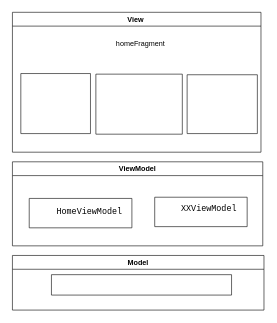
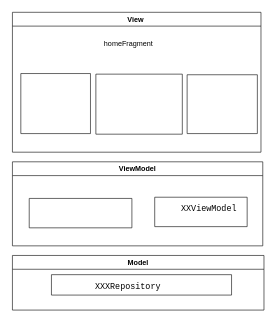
  <mxCell id="0" />
  <mxCell id="1" parent="0" />
  <mxCell id="2" value="View&amp;nbsp;" style="swimlane;whiteSpace=wrap;html=1;" vertex="1" parent="1"><mxGeometry x="20" y="20" width="414" height="233" as="geometry"><mxRectangle x="178" y="159" width="65" height="26" as="alternateBounds" /></mxGeometry></mxCell>
  <mxCell id="3" value="" style="swimlane;startSize=0;" vertex="1" parent="2"><mxGeometry x="291" y="104" width="117" height="98" as="geometry" /></mxCell>
  <mxCell id="4" value="" style="swimlane;startSize=0;" vertex="1" parent="2"><mxGeometry x="139" y="103" width="144" height="100" as="geometry" /></mxCell>
  <mxCell id="5" value="" style="swimlane;startSize=0;" vertex="1" parent="1"><mxGeometry x="34" y="122" width="116" height="100" as="geometry" /></mxCell>
- <mxCell id="6" value="homeFragment" style="text;html=1;align=center;verticalAlign=middle;resizable=0;points=[];autosize=1;strokeColor=none;fillColor=none;" vertex="1" parent="1"><mxGeometry x="183" y="60" width="99" height="26" as="geometry" /></mxCell>
+ <mxCell id="6" value="homeFragment" style="text;html=1;align=center;verticalAlign=middle;resizable=0;points=[];autosize=1;strokeColor=none;fillColor=none;" vertex="1" parent="1"><mxGeometry x="163" y="60" width="99" height="26" as="geometry" /></mxCell>
  <mxCell id="7" value="ViewModel" style="swimlane;whiteSpace=wrap;html=1;" vertex="1" parent="1"><mxGeometry x="20" y="269" width="417" height="140" as="geometry" /></mxCell>
  <mxCell id="8" value="" style="swimlane;startSize=0;" vertex="1" parent="7"><mxGeometry x="28" y="61" width="171" height="49" as="geometry" /></mxCell>
- <mxCell id="9" value="&lt;div style=&quot;font-family: Consolas, &amp;quot;Courier New&amp;quot;, monospace; font-size: 14px; line-height: 19px;&quot;&gt;&lt;span style=&quot;background-color: rgb(255, 255, 255);&quot;&gt;HomeViewModel&lt;/span&gt;&lt;/div&gt;" style="text;html=1;align=center;verticalAlign=middle;resizable=0;points=[];autosize=1;strokeColor=none;fillColor=none;" vertex="1" parent="8"><mxGeometry x="41" y="7" width="118" height="31" as="geometry" /></mxCell>
  <mxCell id="10" value="" style="swimlane;startSize=0;" vertex="1" parent="7"><mxGeometry x="237" y="59" width="154" height="49" as="geometry" /></mxCell>
  <mxCell id="11" value="&lt;div style=&quot;font-family: Consolas, &amp;quot;Courier New&amp;quot;, monospace; font-size: 14px; line-height: 19px;&quot;&gt;&lt;span style=&quot;background-color: rgb(255, 255, 255);&quot;&gt;XX&lt;/span&gt;&lt;span style=&quot;background-color: rgb(255, 255, 255);&quot;&gt;ViewModel&lt;/span&gt;&lt;/div&gt;" style="text;html=1;align=center;verticalAlign=middle;resizable=0;points=[];autosize=1;strokeColor=none;fillColor=none;" vertex="1" parent="7"><mxGeometry x="275" y="63" width="103" height="31" as="geometry" /></mxCell>
  <mxCell id="12" value="Model" style="swimlane;whiteSpace=wrap;html=1;" vertex="1" parent="1"><mxGeometry x="20" y="425" width="419" height="91" as="geometry" /></mxCell>
  <mxCell id="13" value="" style="swimlane;startSize=0;" vertex="1" parent="12"><mxGeometry x="65" y="32" width="300" height="34" as="geometry" /></mxCell>
+ <mxCell id="14" value="&lt;div style=&quot;font-family: Consolas, &amp;quot;Courier New&amp;quot;, monospace; font-size: 14px; line-height: 19px;&quot;&gt;&lt;div style=&quot;line-height: 19px;&quot;&gt;&lt;span style=&quot;background-color: rgb(255, 255, 255);&quot;&gt;XXXRepository&lt;/span&gt;&lt;/div&gt;&lt;/div&gt;" style="text;html=1;align=center;verticalAlign=middle;resizable=0;points=[];autosize=1;strokeColor=none;fillColor=none;" vertex="1" parent="1"><mxGeometry x="153" y="461" width="118" height="31" as="geometry" /></mxCell>
